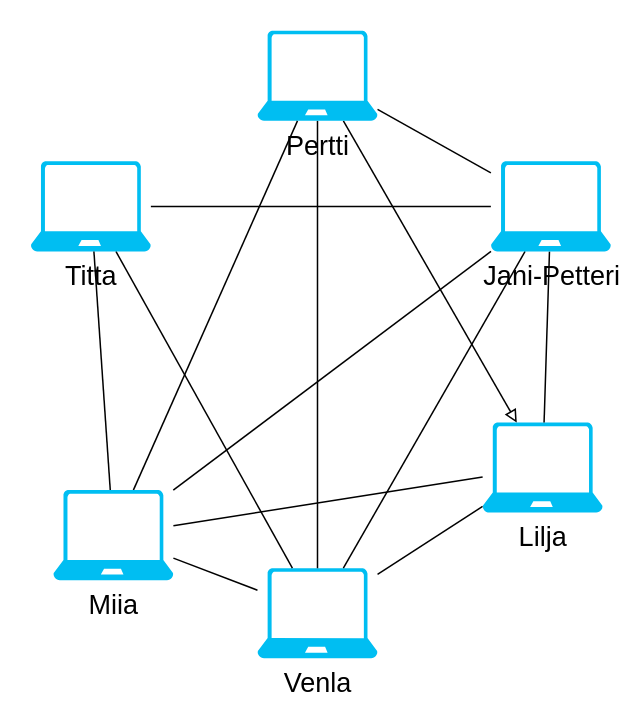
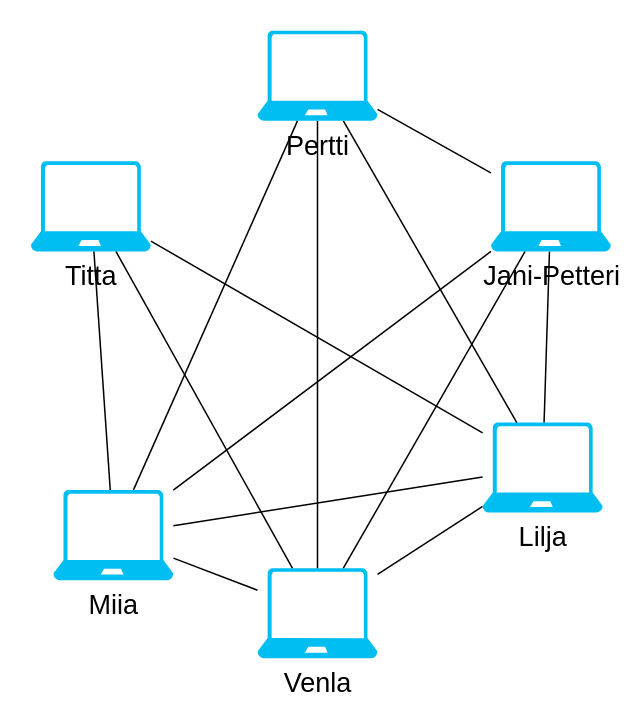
  <mxCell id="0" />
  <mxCell id="1" parent="0" />
  <mxCell id="2" style="edgeStyle=orthogonalEdgeStyle;rounded=0;orthogonalLoop=1;jettySize=auto;html=1;endArrow=none;endFill=0;noEdgeStyle=1;" edge="1" parent="1" source="3" target="4"><mxGeometry relative="1" as="geometry" /></mxCell>
  <mxCell id="3" value="&lt;font style=&quot;font-size: 18px&quot;&gt;Venla&lt;/font&gt;" style="verticalLabelPosition=bottom;html=1;verticalAlign=top;align=center;strokeColor=none;fillColor=#00BEF2;shape=mxgraph.azure.laptop;pointerEvents=1;" vertex="1" parent="1"><mxGeometry x="171" y="378" width="80" height="60" as="geometry" /></mxCell>
  <mxCell id="4" value="&lt;font style=&quot;font-size: 18px&quot;&gt;Lilja&lt;/font&gt;" style="verticalLabelPosition=bottom;html=1;verticalAlign=top;align=center;strokeColor=none;fillColor=#00BEF2;shape=mxgraph.azure.laptop;pointerEvents=1;" vertex="1" parent="1"><mxGeometry x="321" y="281" width="80" height="60" as="geometry" /></mxCell>
  <mxCell id="5" style="rounded=0;orthogonalLoop=1;jettySize=auto;html=1;endArrow=none;endFill=0;noEdgeStyle=1;" edge="1" parent="1" source="7" target="3"><mxGeometry relative="1" as="geometry" /></mxCell>
  <mxCell id="6" style="edgeStyle=none;rounded=0;orthogonalLoop=1;jettySize=auto;html=1;endArrow=none;endFill=0;noEdgeStyle=1;" edge="1" parent="1" source="7" target="4"><mxGeometry relative="1" as="geometry" /></mxCell>
  <mxCell id="7" value="&lt;font style=&quot;font-size: 18px&quot;&gt;Jani-Petteri&lt;/font&gt;" style="verticalLabelPosition=bottom;html=1;verticalAlign=top;align=center;strokeColor=none;fillColor=#00BEF2;shape=mxgraph.azure.laptop;pointerEvents=1;" vertex="1" parent="1"><mxGeometry x="326.5" y="107" width="80" height="60" as="geometry" /></mxCell>
  <mxCell id="8" style="edgeStyle=none;rounded=0;orthogonalLoop=1;jettySize=auto;html=1;endArrow=none;endFill=0;noEdgeStyle=1;" edge="1" parent="1" source="11" target="7"><mxGeometry relative="1" as="geometry" /></mxCell>
  <mxCell id="9" style="edgeStyle=none;rounded=0;orthogonalLoop=1;jettySize=auto;html=1;endArrow=none;endFill=0;noEdgeStyle=1;" edge="1" parent="1" source="11" target="3"><mxGeometry relative="1" as="geometry" /></mxCell>
- <mxCell id="10" style="edgeStyle=none;rounded=0;orthogonalLoop=1;jettySize=auto;html=1;endArrow=block;endFill=0;noEdgeStyle=1;" edge="1" parent="1" source="11" target="4"><mxGeometry relative="1" as="geometry" /></mxCell>
+ <mxCell id="10" style="edgeStyle=none;rounded=0;orthogonalLoop=1;jettySize=auto;html=1;endArrow=none;endFill=0;noEdgeStyle=1;" edge="1" parent="1" source="11" target="4"><mxGeometry relative="1" as="geometry" /></mxCell>
  <mxCell id="11" value="&lt;font style=&quot;font-size: 18px&quot;&gt;Pertti&lt;/font&gt;" style="verticalLabelPosition=bottom;html=1;verticalAlign=top;align=center;strokeColor=none;fillColor=#00BEF2;shape=mxgraph.azure.laptop;pointerEvents=1;" vertex="1" parent="1"><mxGeometry x="171" y="20" width="80" height="60" as="geometry" /></mxCell>
- <mxCell id="12" style="edgeStyle=none;rounded=0;orthogonalLoop=1;jettySize=auto;html=1;endArrow=none;endFill=0;noEdgeStyle=1;" edge="1" parent="1" source="15" target="7"><mxGeometry relative="1" as="geometry" /></mxCell>
  <mxCell id="13" style="edgeStyle=none;rounded=0;orthogonalLoop=1;jettySize=auto;html=1;endArrow=none;endFill=0;noEdgeStyle=1;" edge="1" parent="1" source="15" target="3"><mxGeometry relative="1" as="geometry" /></mxCell>
+ <mxCell id="14" style="edgeStyle=none;rounded=0;orthogonalLoop=1;jettySize=auto;html=1;endArrow=none;endFill=0;noEdgeStyle=1;" edge="1" parent="1" source="15" target="4"><mxGeometry relative="1" as="geometry" /></mxCell>
  <mxCell id="15" value="&lt;font style=&quot;font-size: 18px&quot;&gt;Titta&lt;/font&gt;" style="verticalLabelPosition=bottom;html=1;verticalAlign=top;align=center;strokeColor=none;fillColor=#00BEF2;shape=mxgraph.azure.laptop;pointerEvents=1;" vertex="1" parent="1"><mxGeometry x="20" y="107" width="80" height="60" as="geometry" /></mxCell>
  <mxCell id="16" style="edgeStyle=none;rounded=0;orthogonalLoop=1;jettySize=auto;html=1;endArrow=none;endFill=0;noEdgeStyle=1;" edge="1" parent="1" source="21" target="15"><mxGeometry relative="1" as="geometry" /></mxCell>
  <mxCell id="17" style="edgeStyle=none;rounded=0;orthogonalLoop=1;jettySize=auto;html=1;endArrow=none;endFill=0;noEdgeStyle=1;" edge="1" parent="1" source="21" target="11"><mxGeometry relative="1" as="geometry" /></mxCell>
  <mxCell id="18" style="edgeStyle=none;rounded=0;orthogonalLoop=1;jettySize=auto;html=1;endArrow=none;endFill=0;noEdgeStyle=1;" edge="1" parent="1" source="21" target="7"><mxGeometry relative="1" as="geometry" /></mxCell>
  <mxCell id="19" style="edgeStyle=none;rounded=0;orthogonalLoop=1;jettySize=auto;html=1;endArrow=none;endFill=0;noEdgeStyle=1;" edge="1" parent="1" source="21" target="4"><mxGeometry relative="1" as="geometry" /></mxCell>
  <mxCell id="20" style="edgeStyle=none;rounded=0;orthogonalLoop=1;jettySize=auto;html=1;endArrow=none;endFill=0;noEdgeStyle=1;" edge="1" parent="1" source="21" target="3"><mxGeometry relative="1" as="geometry" /></mxCell>
  <mxCell id="21" value="&lt;font style=&quot;font-size: 18px&quot;&gt;Miia&lt;/font&gt;" style="verticalLabelPosition=bottom;html=1;verticalAlign=top;align=center;strokeColor=none;fillColor=#00BEF2;shape=mxgraph.azure.laptop;pointerEvents=1;" vertex="1" parent="1"><mxGeometry x="35" y="326" width="80" height="60" as="geometry" /></mxCell>
